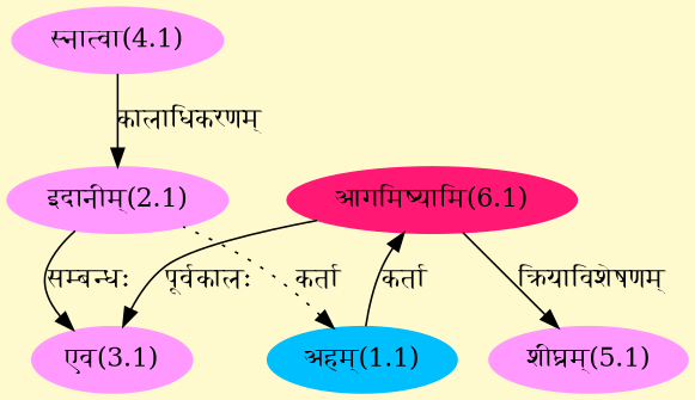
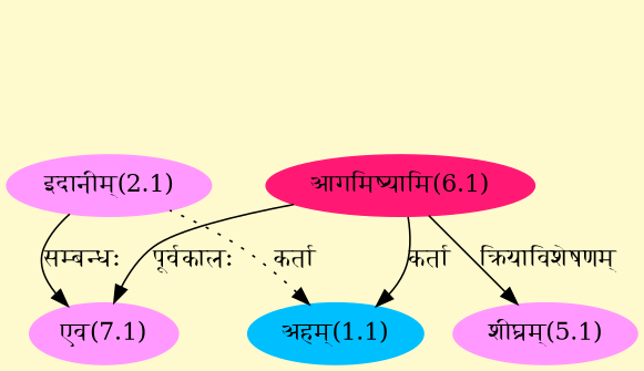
  digraph {
    bgcolor=lemonchiffon1
    compound=true
    rankdir=BT
    node [color="#FF99FF" style=filled]
    edge [dir=back]
    n1 [color="#00BFFF" label="अहम्(1.1)"]
    n2 [color="#FF1975" label="आगमिष्यामि(6.1)"]
    n3 [label="इदानीम्(2.1)"]
-   n4 [label="स्नात्वा(4.1)"]
-   n5 [label="एव(3.1)"]
+   n5 [label="एव(7.1)"]
    n6 [label="शीघ्रम्(5.1)"]
-   n2 -> n1 [label="कर्ता"]
+   n1 -> n2 [label="कर्ता"]
    n1 -> n3 [label="कर्ता" style=dotted]
-   n3 -> n4 [label="कालाधिकरणम्"]
    n5 -> n2 [label="पूर्वकालः"]
    n5 -> n3 [label="सम्बन्धः"]
    n6 -> n2 [label="क्रियाविशेषणम्"]
  }
